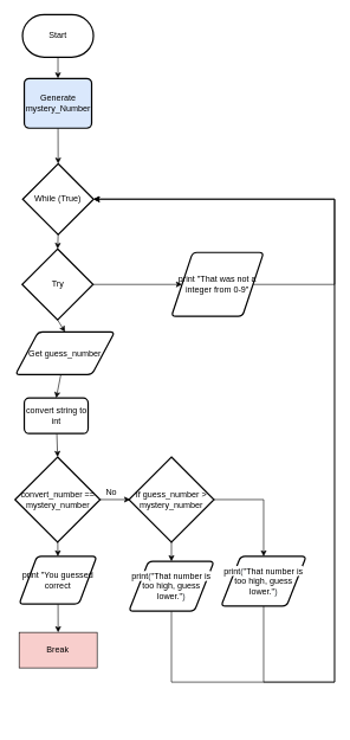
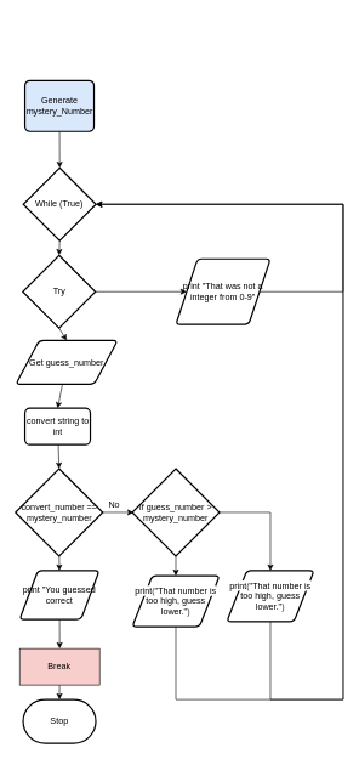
  <mxCell id="0" />
  <mxCell id="1" parent="0" />
- <mxCell id="2" style="edgeStyle=none;html=1;entryX=0.5;entryY=0;entryDx=0;entryDy=0;" edge="1" parent="1" source="3" target="11"><mxGeometry relative="1" as="geometry"><mxPoint x="81" y="230" as="targetPoint" /></mxGeometry></mxCell>
- <mxCell id="3" value="Start" style="strokeWidth=2;html=1;shape=mxgraph.flowchart.terminator;whiteSpace=wrap;" vertex="1" parent="1"><mxGeometry x="31" y="20" width="100" height="60" as="geometry" /></mxCell>
  <mxCell id="4" style="edgeStyle=none;rounded=0;html=1;entryX=0.5;entryY=0;entryDx=0;entryDy=0;" edge="1" parent="1" source="5" target="32"><mxGeometry relative="1" as="geometry" /></mxCell>
  <mxCell id="5" value="print &quot;You guessed correct" style="shape=parallelogram;html=1;strokeWidth=2;perimeter=parallelogramPerimeter;whiteSpace=wrap;rounded=1;arcSize=12;size=0.23;" vertex="1" parent="1"><mxGeometry x="26.25" y="783" width="109.5" height="67" as="geometry" /></mxCell>
+ <mxCell id="6" value="Stop" style="strokeWidth=2;html=1;shape=mxgraph.flowchart.terminator;whiteSpace=wrap;" vertex="1" parent="1"><mxGeometry x="31" y="960" width="100" height="60" as="geometry" /></mxCell>
  <mxCell id="7" style="edgeStyle=none;rounded=0;html=1;" edge="1" parent="1" source="9" target="5"><mxGeometry relative="1" as="geometry" /></mxCell>
  <mxCell id="8" style="edgeStyle=none;rounded=0;html=1;entryX=0;entryY=0.5;entryDx=0;entryDy=0;" edge="1" parent="1" source="9"><mxGeometry relative="1" as="geometry"><mxPoint x="182.95" y="703" as="targetPoint" /></mxGeometry></mxCell>
  <mxCell id="9" value="&lt;span&gt;convert_number == mystery_number&lt;/span&gt;" style="strokeWidth=2;html=1;shape=mxgraph.flowchart.decision;whiteSpace=wrap;" vertex="1" parent="1"><mxGeometry x="20.5" y="643" width="120" height="120" as="geometry" /></mxCell>
  <mxCell id="10" style="edgeStyle=none;rounded=0;html=1;entryX=0.5;entryY=0;entryDx=0;entryDy=0;entryPerimeter=0;" edge="1" parent="1" source="11" target="23"><mxGeometry relative="1" as="geometry" /></mxCell>
  <mxCell id="11" value="&lt;span&gt;Generate mystery_Number&lt;/span&gt;" style="rounded=1;whiteSpace=wrap;html=1;absoluteArcSize=1;arcSize=14;strokeWidth=2;fillColor=#dae8fc;" vertex="1" parent="1"><mxGeometry x="33.5" y="110" width="95" height="70" as="geometry" /></mxCell>
  <mxCell id="12" style="edgeStyle=none;rounded=0;html=1;entryX=1;entryY=0.5;entryDx=0;entryDy=0;entryPerimeter=0;exitX=1;exitY=0.5;exitDx=0;exitDy=0;" edge="1" parent="1" source="13" target="23"><mxGeometry relative="1" as="geometry"><Array as="points"><mxPoint x="471" y="400" /><mxPoint x="471" y="280" /></Array></mxGeometry></mxCell>
  <mxCell id="13" value="print &quot;That was not a integer from 0-9&quot;" style="shape=parallelogram;html=1;strokeWidth=2;perimeter=parallelogramPerimeter;whiteSpace=wrap;rounded=1;arcSize=12;size=0.23;" vertex="1" parent="1"><mxGeometry x="241" y="355" width="130" height="90" as="geometry" /></mxCell>
  <mxCell id="14" style="edgeStyle=none;rounded=0;html=1;entryX=0;entryY=0.5;entryDx=0;entryDy=0;" edge="1" parent="1" source="16" target="13"><mxGeometry relative="1" as="geometry" /></mxCell>
  <mxCell id="15" style="edgeStyle=none;rounded=0;html=1;exitX=0.5;exitY=1;exitDx=0;exitDy=0;exitPerimeter=0;entryX=0.5;entryY=0;entryDx=0;entryDy=0;" edge="1" parent="1" source="16" target="21"><mxGeometry relative="1" as="geometry" /></mxCell>
  <mxCell id="16" value="Try" style="strokeWidth=2;html=1;shape=mxgraph.flowchart.decision;whiteSpace=wrap;" vertex="1" parent="1"><mxGeometry x="30.5" y="350" width="100" height="100" as="geometry" /></mxCell>
  <mxCell id="17" value="No" style="text;html=1;align=center;verticalAlign=middle;resizable=0;points=[];autosize=1;strokeColor=none;fillColor=none;" vertex="1" parent="1"><mxGeometry x="140.5" y="683" width="30" height="20" as="geometry" /></mxCell>
  <mxCell id="18" style="edgeStyle=none;rounded=0;html=1;entryX=0.5;entryY=0;entryDx=0;entryDy=0;entryPerimeter=0;" edge="1" parent="1" source="19" target="9"><mxGeometry relative="1" as="geometry" /></mxCell>
  <mxCell id="19" value="&lt;span&gt;convert string to int&lt;/span&gt;" style="rounded=1;whiteSpace=wrap;html=1;absoluteArcSize=1;arcSize=14;strokeWidth=2;" vertex="1" parent="1"><mxGeometry x="33.5" y="560" width="90" height="50" as="geometry" /></mxCell>
  <mxCell id="20" style="edgeStyle=none;rounded=0;html=1;entryX=0.5;entryY=0;entryDx=0;entryDy=0;" edge="1" parent="1" source="21" target="19"><mxGeometry relative="1" as="geometry" /></mxCell>
  <mxCell id="21" value="Get guess_number" style="shape=parallelogram;html=1;strokeWidth=2;perimeter=parallelogramPerimeter;whiteSpace=wrap;rounded=1;arcSize=12;size=0.23;" vertex="1" parent="1"><mxGeometry x="21" y="467" width="140" height="60" as="geometry" /></mxCell>
  <mxCell id="22" style="edgeStyle=none;rounded=0;html=1;exitX=0.5;exitY=1;exitDx=0;exitDy=0;exitPerimeter=0;entryX=0.5;entryY=0;entryDx=0;entryDy=0;entryPerimeter=0;" edge="1" parent="1" source="23" target="16"><mxGeometry relative="1" as="geometry" /></mxCell>
  <mxCell id="23" value="While (True)" style="strokeWidth=2;html=1;shape=mxgraph.flowchart.decision;whiteSpace=wrap;" vertex="1" parent="1"><mxGeometry x="31.25" y="230" width="100" height="100" as="geometry" /></mxCell>
  <mxCell id="24" style="edgeStyle=none;rounded=0;html=1;entryX=0.5;entryY=0;entryDx=0;entryDy=0;exitX=1;exitY=0.5;exitDx=0;exitDy=0;exitPerimeter=0;" edge="1" parent="1" source="26" target="30"><mxGeometry relative="1" as="geometry"><Array as="points"><mxPoint x="371" y="703" /></Array></mxGeometry></mxCell>
  <mxCell id="25" style="edgeStyle=none;rounded=0;html=1;entryX=0.5;entryY=0;entryDx=0;entryDy=0;" edge="1" parent="1" source="26" target="28"><mxGeometry relative="1" as="geometry" /></mxCell>
  <mxCell id="26" value="If guess_number &amp;gt; mystery_number" style="strokeWidth=2;html=1;shape=mxgraph.flowchart.decision;whiteSpace=wrap;" vertex="1" parent="1"><mxGeometry x="181" y="643" width="120" height="120" as="geometry" /></mxCell>
  <mxCell id="27" style="edgeStyle=none;rounded=0;html=1;entryX=1;entryY=0.5;entryDx=0;entryDy=0;entryPerimeter=0;" edge="1" parent="1" source="28" target="23"><mxGeometry relative="1" as="geometry"><Array as="points"><mxPoint x="241" y="960" /><mxPoint x="471" y="960" /><mxPoint x="471" y="280" /></Array></mxGeometry></mxCell>
  <mxCell id="28" value="&lt;span class=&quot;pl-en&quot; style=&quot;text-align: left ; box-sizing: border-box ; background-color: rgb(255 , 255 , 255)&quot;&gt;&lt;span class=&quot;pl-token&quot; style=&quot;box-sizing: border-box&quot;&gt;print&lt;/span&gt;&lt;/span&gt;&lt;span style=&quot;text-align: left ; color: rgb(36 , 41 , 47) ; background-color: rgb(255 , 255 , 255)&quot;&gt;(&lt;/span&gt;&lt;span class=&quot;pl-s&quot; style=&quot;text-align: left ; box-sizing: border-box ; background-color: rgb(255 , 255 , 255)&quot;&gt;&quot;That number is too high, guess lower.&quot;&lt;/span&gt;&lt;span style=&quot;text-align: left ; color: rgb(36 , 41 , 47) ; background-color: rgb(255 , 255 , 255)&quot;&gt;)&lt;/span&gt;" style="shape=parallelogram;html=1;strokeWidth=2;perimeter=parallelogramPerimeter;whiteSpace=wrap;rounded=1;arcSize=12;size=0.23;" vertex="1" parent="1"><mxGeometry x="181" y="790" width="120" height="70" as="geometry" /></mxCell>
  <mxCell id="29" style="edgeStyle=none;rounded=0;html=1;entryX=1;entryY=0.5;entryDx=0;entryDy=0;entryPerimeter=0;exitX=0.5;exitY=1;exitDx=0;exitDy=0;" edge="1" parent="1" source="30" target="23"><mxGeometry relative="1" as="geometry"><mxPoint x="371" y="930" as="targetPoint" /><Array as="points"><mxPoint x="371" y="960" /><mxPoint x="471" y="960" /><mxPoint x="471" y="280" /></Array></mxGeometry></mxCell>
  <mxCell id="30" value="&lt;span class=&quot;pl-en&quot; style=&quot;text-align: left ; box-sizing: border-box ; background-color: rgb(255 , 255 , 255)&quot;&gt;&lt;span class=&quot;pl-token&quot; style=&quot;box-sizing: border-box&quot;&gt;print&lt;/span&gt;&lt;/span&gt;&lt;span style=&quot;text-align: left ; color: rgb(36 , 41 , 47) ; background-color: rgb(255 , 255 , 255)&quot;&gt;(&lt;/span&gt;&lt;span class=&quot;pl-s&quot; style=&quot;text-align: left ; box-sizing: border-box ; background-color: rgb(255 , 255 , 255)&quot;&gt;&quot;That number is too high, guess lower.&quot;&lt;/span&gt;&lt;span style=&quot;text-align: left ; color: rgb(36 , 41 , 47) ; background-color: rgb(255 , 255 , 255)&quot;&gt;)&lt;/span&gt;" style="shape=parallelogram;html=1;strokeWidth=2;perimeter=parallelogramPerimeter;whiteSpace=wrap;rounded=1;arcSize=12;size=0.23;" vertex="1" parent="1"><mxGeometry x="311" y="783" width="120" height="70" as="geometry" /></mxCell>
+ <mxCell id="31" style="edgeStyle=none;rounded=0;html=1;entryX=0.5;entryY=0;entryDx=0;entryDy=0;entryPerimeter=0;" edge="1" parent="1" source="32" target="6"><mxGeometry relative="1" as="geometry" /></mxCell>
  <mxCell id="32" value="Break" style="rounded=0;whiteSpace=wrap;html=1;fillColor=#f8cecc;" vertex="1" parent="1"><mxGeometry x="26.25" y="890" width="110" height="50" as="geometry" /></mxCell>
